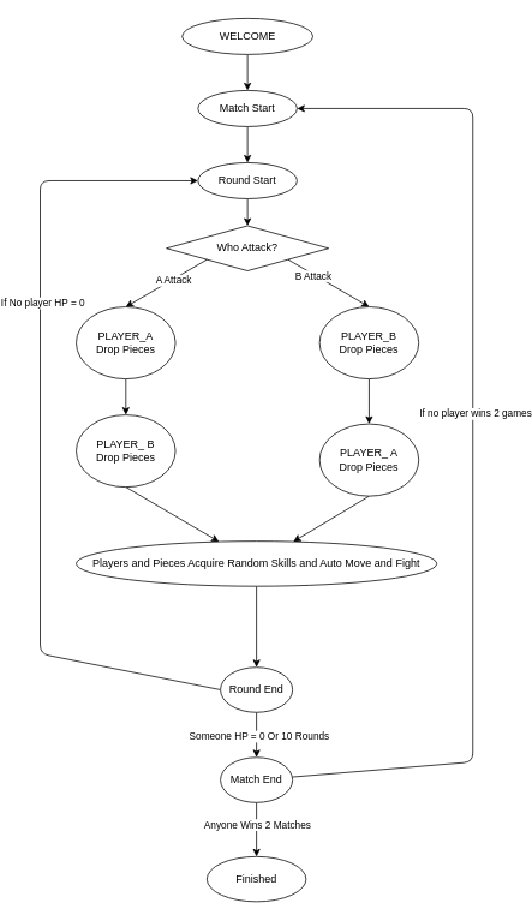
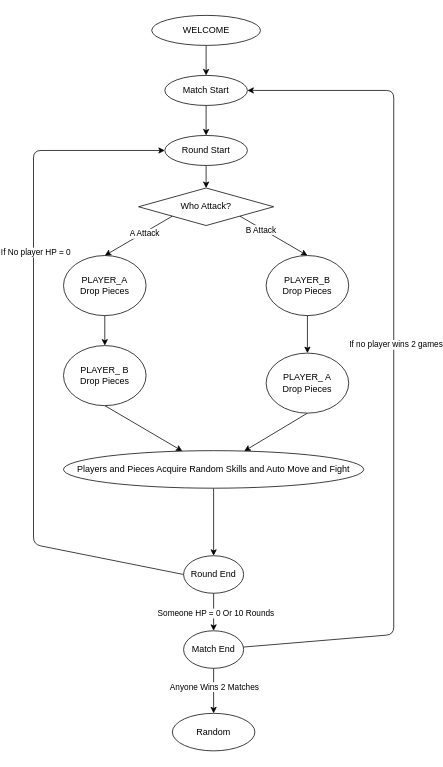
  <mxCell id="0" />
  <mxCell id="1" parent="0" />
  <mxCell id="2" style="edgeStyle=none;html=1;exitX=0.5;exitY=1;exitDx=0;exitDy=0;entryX=0.5;entryY=0;entryDx=0;entryDy=0;" parent="1" source="3" target="28" edge="1"><mxGeometry relative="1" as="geometry" /></mxCell>
  <mxCell id="3" value="WELCOME" style="ellipse;whiteSpace=wrap;html=1;" parent="1" vertex="1"><mxGeometry x="177.5" y="20" width="145" height="40" as="geometry" /></mxCell>
  <mxCell id="4" style="edgeStyle=none;html=1;entryX=0.5;entryY=0;entryDx=0;entryDy=0;exitX=0.5;exitY=1;exitDx=0;exitDy=0;" parent="1" source="5" target="8" edge="1"><mxGeometry relative="1" as="geometry"><mxPoint x="250" y="220" as="sourcePoint" /></mxGeometry></mxCell>
  <mxCell id="5" value="Round Start" style="ellipse;whiteSpace=wrap;html=1;" parent="1" vertex="1"><mxGeometry x="195" y="180" width="110" height="40" as="geometry" /></mxCell>
  <mxCell id="6" style="edgeStyle=none;html=1;exitX=1;exitY=1;exitDx=0;exitDy=0;entryX=0.5;entryY=0;entryDx=0;entryDy=0;" parent="1" source="8" target="12" edge="1"><mxGeometry relative="1" as="geometry" /></mxCell>
  <mxCell id="7" value="B Attack" style="edgeLabel;html=1;align=center;verticalAlign=middle;resizable=0;points=[];" parent="6" vertex="1" connectable="0"><mxGeometry x="-0.361" y="-2" relative="1" as="geometry"><mxPoint as="offset" /></mxGeometry></mxCell>
  <mxCell id="8" value="Who Attack?" style="rhombus;whiteSpace=wrap;html=1;" parent="1" vertex="1"><mxGeometry x="160" y="250" width="180" height="50" as="geometry" /></mxCell>
  <mxCell id="9" style="edgeStyle=none;html=1;exitX=0.5;exitY=1;exitDx=0;exitDy=0;entryX=0.5;entryY=0;entryDx=0;entryDy=0;" parent="1" source="10" target="16" edge="1"><mxGeometry relative="1" as="geometry" /></mxCell>
  <mxCell id="10" value="PLAYER_A&lt;br&gt;Drop Pieces" style="ellipse;whiteSpace=wrap;html=1;" parent="1" vertex="1"><mxGeometry x="60" y="340" width="110" height="80" as="geometry" /></mxCell>
  <mxCell id="11" style="edgeStyle=none;html=1;exitX=0.5;exitY=1;exitDx=0;exitDy=0;entryX=0.5;entryY=0;entryDx=0;entryDy=0;" parent="1" source="12" target="18" edge="1"><mxGeometry relative="1" as="geometry" /></mxCell>
  <mxCell id="12" value="PLAYER_B&lt;br&gt;Drop Pieces" style="ellipse;whiteSpace=wrap;html=1;" parent="1" vertex="1"><mxGeometry x="330" y="340" width="110" height="80" as="geometry" /></mxCell>
  <mxCell id="13" style="edgeStyle=none;html=1;exitX=0;exitY=1;exitDx=0;exitDy=0;entryX=0.5;entryY=0;entryDx=0;entryDy=0;" parent="1" source="8" target="10" edge="1"><mxGeometry relative="1" as="geometry"><mxPoint x="180" y="320" as="sourcePoint" /><mxPoint x="270" y="372.5" as="targetPoint" /></mxGeometry></mxCell>
  <mxCell id="14" value="A Attack" style="edgeLabel;html=1;align=center;verticalAlign=middle;resizable=0;points=[];" parent="13" vertex="1" connectable="0"><mxGeometry x="-0.361" y="-2" relative="1" as="geometry"><mxPoint x="-8" y="8" as="offset" /></mxGeometry></mxCell>
  <mxCell id="15" style="edgeStyle=none;html=1;exitX=0.5;exitY=1;exitDx=0;exitDy=0;" parent="1" source="16" target="22" edge="1"><mxGeometry relative="1" as="geometry" /></mxCell>
  <mxCell id="16" value="PLAYER_ B&lt;br&gt;Drop Pieces" style="ellipse;whiteSpace=wrap;html=1;" parent="1" vertex="1"><mxGeometry x="60" y="460" width="110" height="80" as="geometry" /></mxCell>
  <mxCell id="17" style="edgeStyle=none;html=1;exitX=0.5;exitY=1;exitDx=0;exitDy=0;" parent="1" source="18" target="22" edge="1"><mxGeometry relative="1" as="geometry" /></mxCell>
  <mxCell id="18" value="PLAYER_ A&lt;br&gt;Drop Pieces" style="ellipse;whiteSpace=wrap;html=1;" parent="1" vertex="1"><mxGeometry x="330" y="470" width="110" height="80" as="geometry" /></mxCell>
  <mxCell id="19" style="edgeStyle=none;html=1;entryX=0;entryY=0.5;entryDx=0;entryDy=0;exitX=0;exitY=0.5;exitDx=0;exitDy=0;" parent="1" source="25" target="5" edge="1"><mxGeometry relative="1" as="geometry"><mxPoint x="210" y="485" as="sourcePoint" /><Array as="points"><mxPoint x="20" y="725" /><mxPoint x="20" y="340" /><mxPoint x="20" y="200" /></Array><mxPoint x="195" y="200" as="targetPoint" /></mxGeometry></mxCell>
  <mxCell id="20" value="If No player HP = 0" style="edgeLabel;html=1;align=center;verticalAlign=middle;resizable=0;points=[];" parent="19" vertex="1" connectable="0"><mxGeometry x="0.312" y="-2" relative="1" as="geometry"><mxPoint as="offset" /></mxGeometry></mxCell>
  <mxCell id="21" style="edgeStyle=none;html=1;exitX=0.5;exitY=1;exitDx=0;exitDy=0;entryX=0.5;entryY=0;entryDx=0;entryDy=0;" parent="1" source="22" target="25" edge="1"><mxGeometry relative="1" as="geometry" /></mxCell>
  <mxCell id="22" value="Players and Pieces Acquire Random Skills and Auto Move and Fight" style="ellipse;whiteSpace=wrap;html=1;" parent="1" vertex="1"><mxGeometry x="60" y="600" width="400" height="50" as="geometry" /></mxCell>
  <mxCell id="23" style="edgeStyle=none;html=1;exitX=0.5;exitY=1;exitDx=0;exitDy=0;entryX=0.5;entryY=0;entryDx=0;entryDy=0;" parent="1" source="25" target="33" edge="1"><mxGeometry relative="1" as="geometry"><mxPoint x="250" y="820" as="targetPoint" /></mxGeometry></mxCell>
  <mxCell id="24" value="Someone HP = 0 Or 10 Rounds" style="edgeLabel;html=1;align=center;verticalAlign=middle;resizable=0;points=[];" parent="23" vertex="1" connectable="0"><mxGeometry x="-0.6" y="2" relative="1" as="geometry"><mxPoint y="16" as="offset" /></mxGeometry></mxCell>
  <mxCell id="25" value="Round End" style="ellipse;whiteSpace=wrap;html=1;" parent="1" vertex="1"><mxGeometry x="220" y="740" width="80" height="50" as="geometry" /></mxCell>
- <mxCell id="26" value="Finished" style="ellipse;whiteSpace=wrap;html=1;" parent="1" vertex="1"><mxGeometry x="205" y="950" width="110" height="50" as="geometry" /></mxCell>
+ <mxCell id="26" value="Random" style="ellipse;whiteSpace=wrap;html=1;" parent="1" vertex="1"><mxGeometry x="205" y="950" width="110" height="50" as="geometry" /></mxCell>
  <mxCell id="27" style="edgeStyle=none;html=1;entryX=0.5;entryY=0;entryDx=0;entryDy=0;" parent="1" source="28" target="5" edge="1"><mxGeometry relative="1" as="geometry" /></mxCell>
  <mxCell id="28" value="Match Start" style="ellipse;whiteSpace=wrap;html=1;" parent="1" vertex="1"><mxGeometry x="195" y="100" width="110" height="40" as="geometry" /></mxCell>
  <mxCell id="29" style="edgeStyle=none;html=1;exitX=0.5;exitY=1;exitDx=0;exitDy=0;entryX=0.5;entryY=0;entryDx=0;entryDy=0;" parent="1" source="33" target="26" edge="1"><mxGeometry relative="1" as="geometry" /></mxCell>
  <mxCell id="30" value="Anyone Wins 2 Matches" style="edgeLabel;html=1;align=center;verticalAlign=middle;resizable=0;points=[];" parent="29" vertex="1" connectable="0"><mxGeometry x="-0.2" relative="1" as="geometry"><mxPoint as="offset" /></mxGeometry></mxCell>
  <mxCell id="31" style="edgeStyle=none;html=1;entryX=1;entryY=0.5;entryDx=0;entryDy=0;" parent="1" source="33" target="28" edge="1"><mxGeometry relative="1" as="geometry"><Array as="points"><mxPoint x="500" y="845" /><mxPoint x="500" y="120" /></Array></mxGeometry></mxCell>
  <mxCell id="32" value="If no player wins 2 games" style="edgeLabel;html=1;align=center;verticalAlign=middle;resizable=0;points=[];" parent="31" vertex="1" connectable="0"><mxGeometry x="0.049" y="-2" relative="1" as="geometry"><mxPoint as="offset" /></mxGeometry></mxCell>
  <mxCell id="33" value="Match End" style="ellipse;whiteSpace=wrap;html=1;" parent="1" vertex="1"><mxGeometry x="220" y="840" width="80" height="50" as="geometry" /></mxCell>
